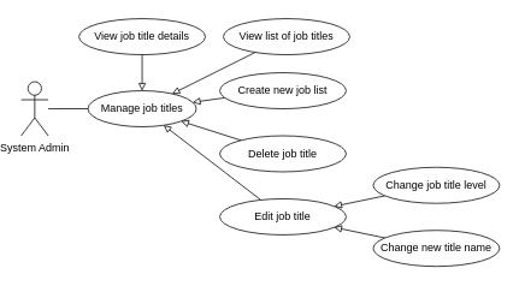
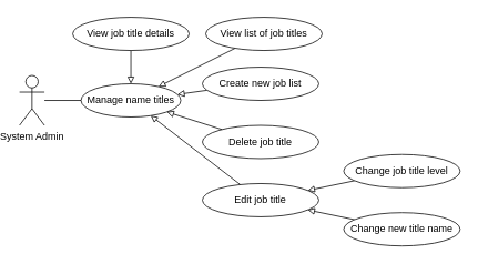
  <mxCell id="0" />
  <mxCell id="1" parent="0" />
  <mxCell id="2" style="edgeStyle=none;rounded=0;orthogonalLoop=1;jettySize=auto;html=1;endArrow=none;endFill=0;" parent="1" source="3" target="4" edge="1"><mxGeometry relative="1" as="geometry" /></mxCell>
  <mxCell id="3" value="System Admin" style="shape=umlActor;verticalLabelPosition=bottom;verticalAlign=top;html=1;outlineConnect=0;" parent="1" vertex="1"><mxGeometry x="20" y="90" width="30" height="60" as="geometry" /></mxCell>
- <mxCell id="4" value="Manage job titles" style="ellipse;whiteSpace=wrap;html=1;" parent="1" vertex="1"><mxGeometry x="94" y="100" width="120" height="40" as="geometry" /></mxCell>
+ <mxCell id="4" value="Manage name titles" style="ellipse;whiteSpace=wrap;html=1;" parent="1" vertex="1"><mxGeometry x="94" y="100" width="120" height="40" as="geometry" /></mxCell>
  <mxCell id="5" style="rounded=0;orthogonalLoop=1;jettySize=auto;html=1;endArrow=block;endFill=0;" parent="1" source="6" target="4" edge="1"><mxGeometry relative="1" as="geometry" /></mxCell>
  <mxCell id="6" value="Create new job list" style="ellipse;whiteSpace=wrap;html=1;" parent="1" vertex="1"><mxGeometry x="240" y="80" width="140" height="40" as="geometry" /></mxCell>
  <mxCell id="7" style="edgeStyle=none;rounded=0;orthogonalLoop=1;jettySize=auto;html=1;endArrow=block;endFill=0;" parent="1" source="8" target="4" edge="1"><mxGeometry relative="1" as="geometry" /></mxCell>
  <mxCell id="8" value="Delete job title" style="ellipse;whiteSpace=wrap;html=1;" parent="1" vertex="1"><mxGeometry x="240" y="150" width="140" height="40" as="geometry" /></mxCell>
  <mxCell id="9" style="edgeStyle=none;rounded=0;orthogonalLoop=1;jettySize=auto;html=1;endArrow=block;endFill=0;" parent="1" source="10" target="4" edge="1"><mxGeometry relative="1" as="geometry" /></mxCell>
  <mxCell id="10" value="Edit job title" style="ellipse;whiteSpace=wrap;html=1;" parent="1" vertex="1"><mxGeometry x="240" y="220" width="140" height="40" as="geometry" /></mxCell>
  <mxCell id="11" style="rounded=0;orthogonalLoop=1;jettySize=auto;html=1;endArrow=block;endFill=0;" parent="1" source="12" target="10" edge="1"><mxGeometry relative="1" as="geometry" /></mxCell>
  <mxCell id="12" value="Change new title name" style="ellipse;whiteSpace=wrap;html=1;" parent="1" vertex="1"><mxGeometry x="410" y="255" width="140" height="40" as="geometry" /></mxCell>
  <mxCell id="13" style="edgeStyle=none;rounded=0;orthogonalLoop=1;jettySize=auto;html=1;endArrow=block;endFill=0;" parent="1" source="14" target="10" edge="1"><mxGeometry relative="1" as="geometry" /></mxCell>
  <mxCell id="14" value="Change job title level" style="ellipse;whiteSpace=wrap;html=1;" parent="1" vertex="1"><mxGeometry x="410" y="185" width="140" height="40" as="geometry" /></mxCell>
  <mxCell id="15" style="edgeStyle=none;rounded=0;orthogonalLoop=1;jettySize=auto;html=1;endArrow=block;endFill=0;" parent="1" source="16" target="4" edge="1"><mxGeometry relative="1" as="geometry" /></mxCell>
  <mxCell id="16" value="View list of job titles" style="ellipse;whiteSpace=wrap;html=1;" parent="1" vertex="1"><mxGeometry x="244" y="20" width="140" height="40" as="geometry" /></mxCell>
  <mxCell id="17" style="edgeStyle=none;rounded=0;orthogonalLoop=1;jettySize=auto;html=1;endArrow=block;endFill=0;" parent="1" source="18" target="4" edge="1"><mxGeometry relative="1" as="geometry" /></mxCell>
  <mxCell id="18" value="View job title details" style="ellipse;whiteSpace=wrap;html=1;" parent="1" vertex="1"><mxGeometry x="84" y="20" width="140" height="40" as="geometry" /></mxCell>
